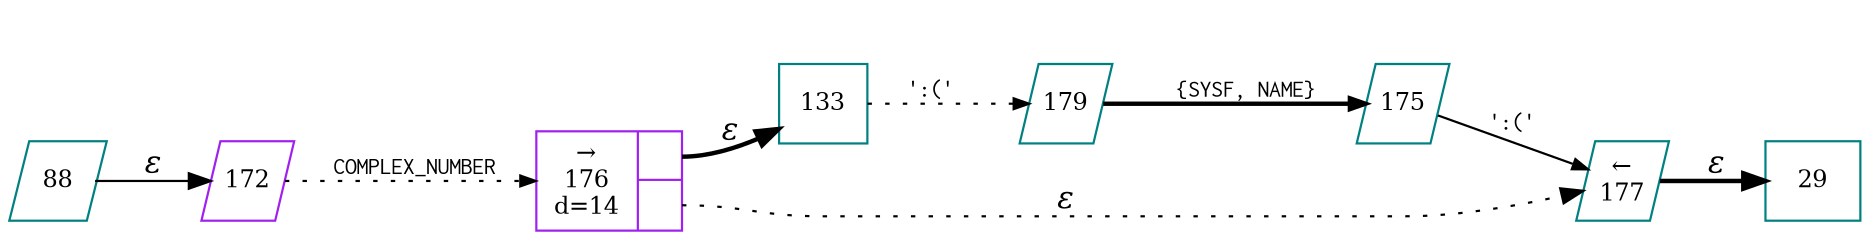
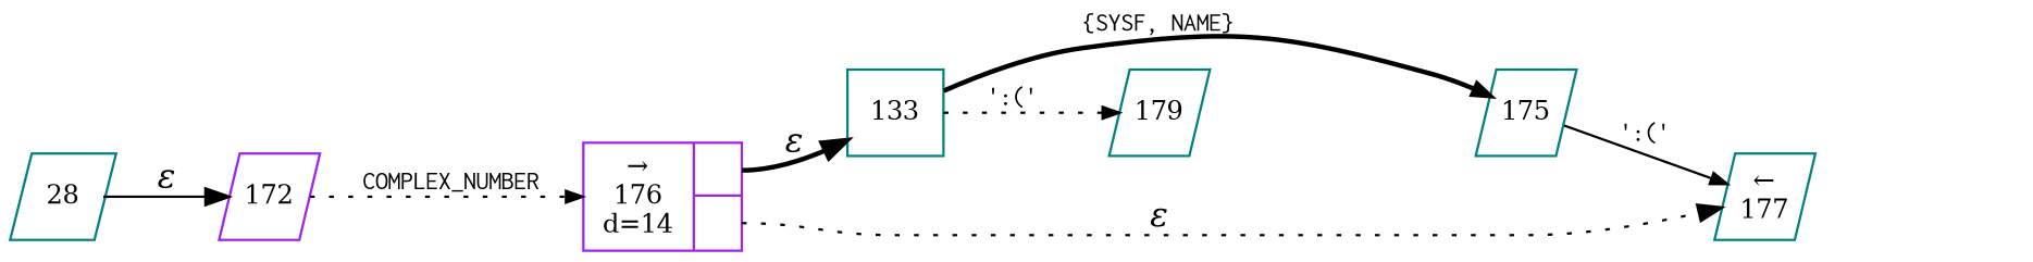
  digraph {
    rankdir=LR
    node [color=teal fixedsize=true fontsize=11 shape=parallelogram peripheries=1]
    edge [fontname="Times-Italic" style=dotted]
-   n1 [label=29 shape=box width=.6 peripheries=""]
    n2 [color=purple fixedsize=false label="{&rarr;\n176\nd=14|{<p0>|<p1>}}" shape=record]
    n3 [label="&larr;\n177" width=.55]
    n4 [label=133 shape=box width=.55]
    n5 [label=179 width=.55]
-   n6 [label=88 width=.55]
+   n6 [label=28 width=.55]
    n7 [color=purple label=172 width=.55]
    n8 [label=175 width=.55]
    n2 -> n3 [label="&epsilon;" tailport=p1]
    n2 -> n4 [label="&epsilon;" style=bold tailport=p0]
-   n3 -> n1 [label="&epsilon;" style=bold]
    n4 -> n5 [arrowhead=normal arrowsize=.7 fontname=Courier fontsize=11 label="':('"]
-   n5 -> n8 [arrowhead=normal arrowsize=.7 fontname=Courier fontsize=11 label="{SYSF, NAME}" style=bold]
+   n4 -> n8 [arrowhead=normal arrowsize=.7 fontname=Courier fontsize=11 label="{SYSF, NAME}" style=bold]
    n6 -> n7 [label="&epsilon;" style=solid]
    n7 -> n2 [arrowhead=normal arrowsize=.7 fontname=Courier fontsize=11 label=COMPLEX_NUMBER]
    n8 -> n3 [arrowhead=normal arrowsize=.7 fontname=Courier fontsize=11 label="':('" style=solid]
  }
